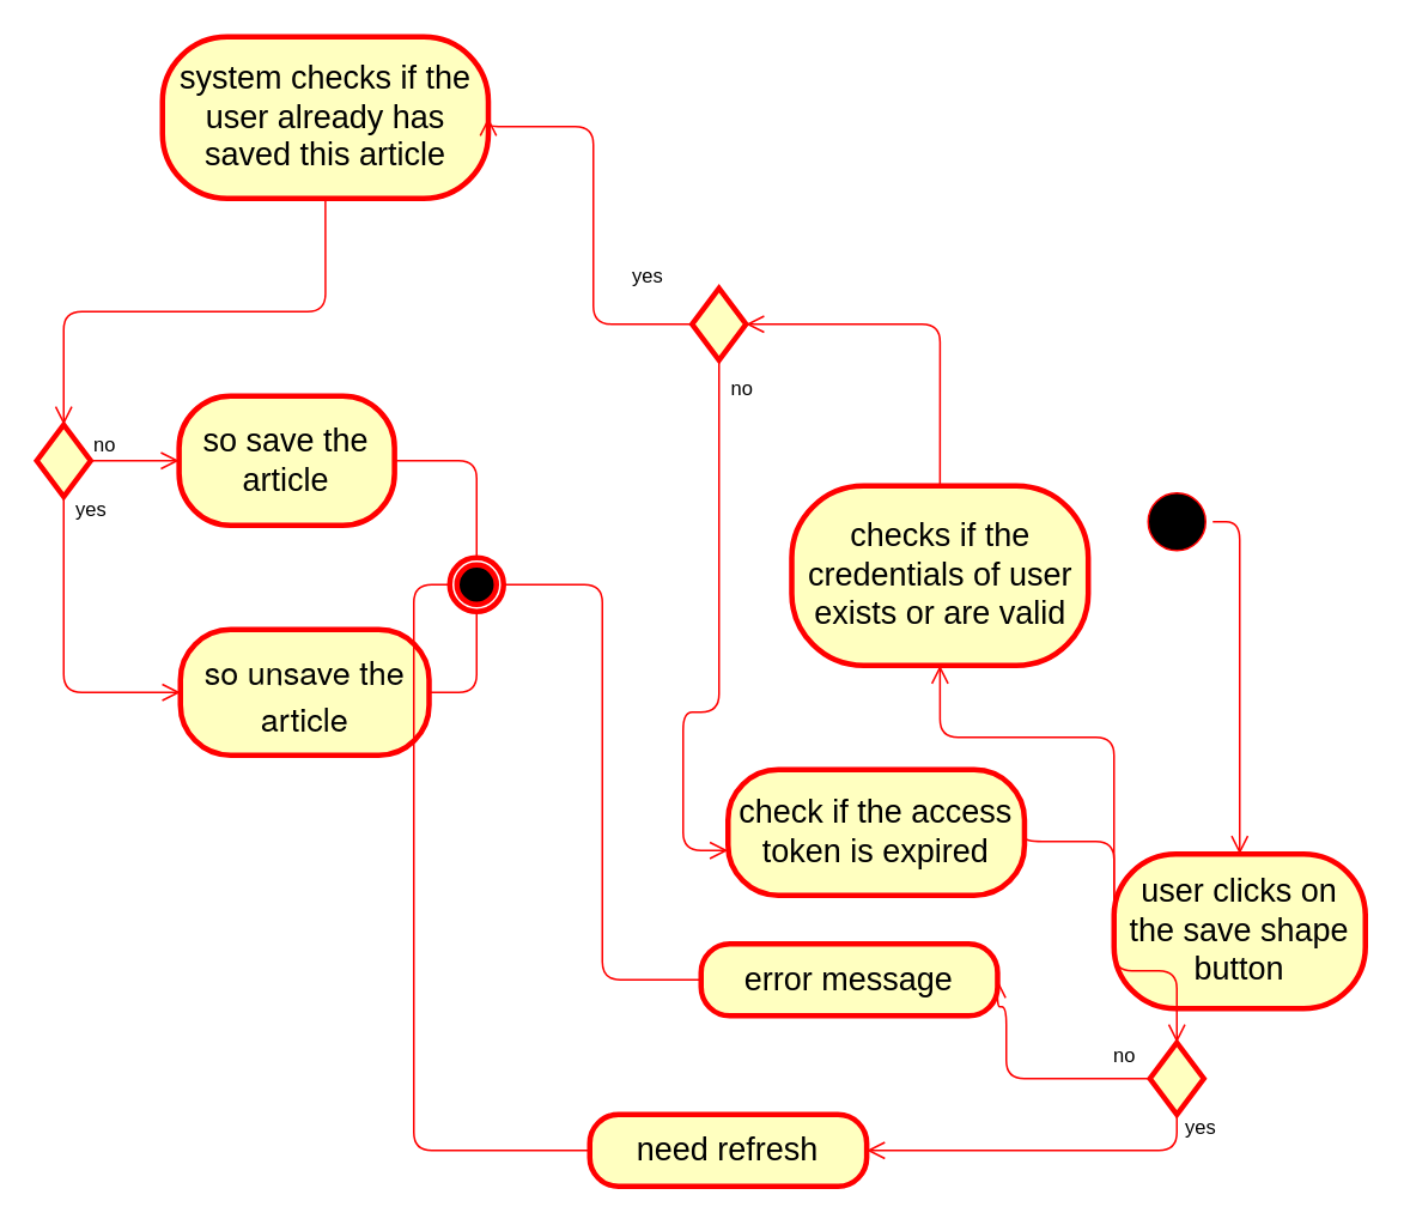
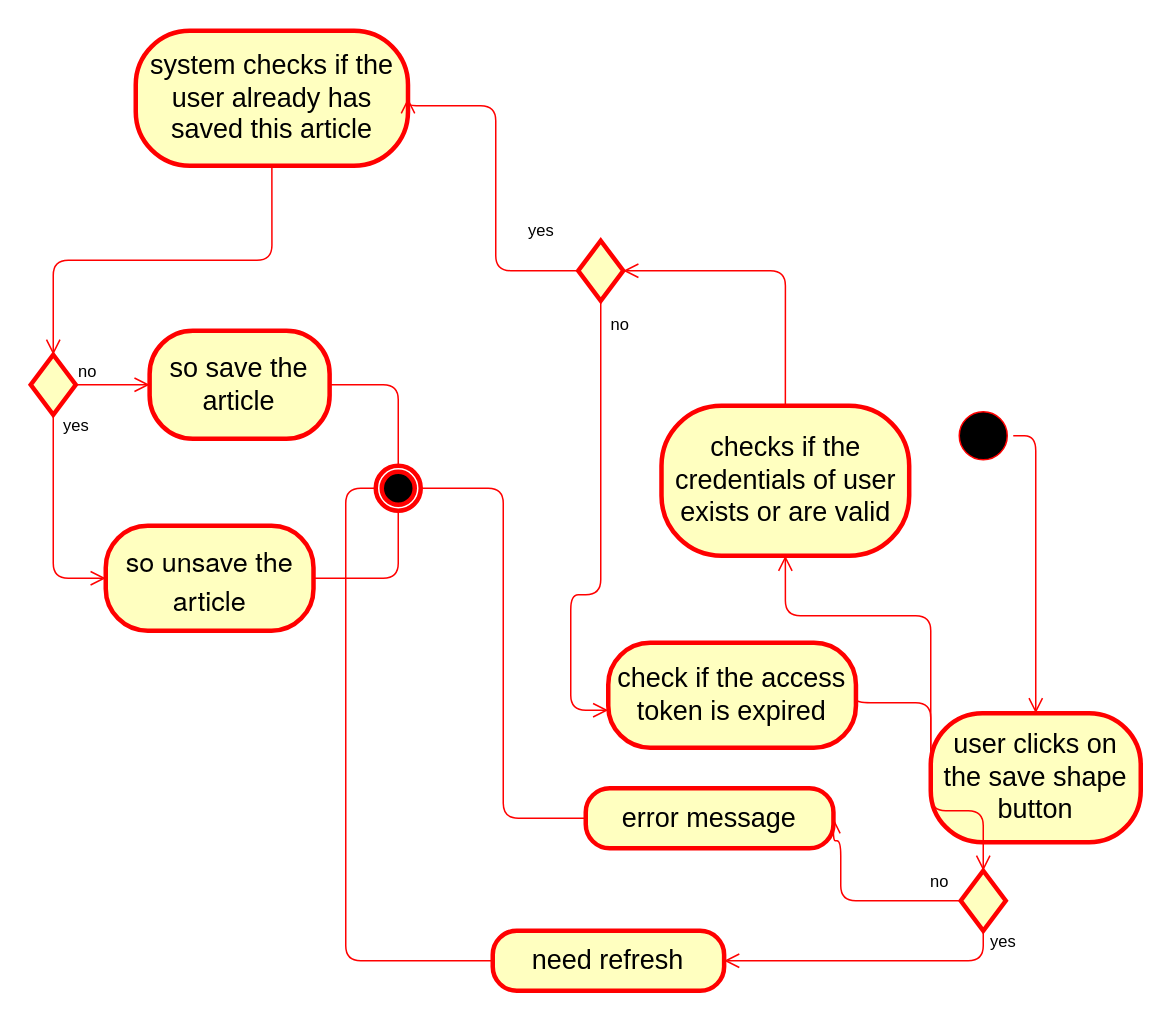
  <mxCell id="0" />
  <mxCell id="1" parent="0" />
  <mxCell id="2" value="system checks if the user already has saved this article" style="rounded=1;whiteSpace=wrap;html=1;arcSize=40;fontColor=#000000;fillColor=#ffffc0;strokeColor=#ff0000;strokeWidth=3;fontSize=18;" parent="1" vertex="1"><mxGeometry x="90" y="20" width="181.5" height="90" as="geometry" /></mxCell>
  <mxCell id="3" value="" style="edgeStyle=orthogonalEdgeStyle;html=1;verticalAlign=bottom;endArrow=open;endSize=8;strokeColor=#ff0000;fontSize=18;startArrow=none;exitX=0.5;exitY=1;exitDx=0;exitDy=0;entryX=0.5;entryY=0;entryDx=0;entryDy=0;" parent="1" source="2" target="8" edge="1"><mxGeometry relative="1" as="geometry"><mxPoint x="158.556" y="210" as="targetPoint" /><mxPoint x="290.5" y="148" as="sourcePoint" /></mxGeometry></mxCell>
  <mxCell id="4" value="so save the article" style="rounded=1;whiteSpace=wrap;html=1;arcSize=40;fontColor=#000000;fillColor=#ffffc0;strokeColor=#ff0000;strokeWidth=3;fontSize=18;" parent="1" vertex="1"><mxGeometry x="99.25" y="220" width="120" height="72" as="geometry" /></mxCell>
- <mxCell id="5" value="&lt;p style=&quot;margin: 0px; font-variant-numeric: normal; font-variant-east-asian: normal; font-variant-alternates: normal; font-size-adjust: none; font-kerning: auto; font-optical-sizing: auto; font-feature-settings: normal; font-variation-settings: normal; font-variant-position: normal; font-stretch: normal; line-height: normal; font-family: &amp;quot;Helvetica Neue&amp;quot;;&quot; class=&quot;p1&quot;&gt;so unsave the article&lt;/p&gt;" style="rounded=1;whiteSpace=wrap;html=1;arcSize=40;fontColor=#000000;fillColor=#ffffc0;strokeColor=#ff0000;strokeWidth=3;fontFamily=Helvetica;fontSize=18;align=center;" parent="1" vertex="1"><mxGeometry x="100" y="350" width="138.5" height="70" as="geometry" /></mxCell>
+ <mxCell id="5" value="&lt;p style=&quot;margin: 0px; font-variant-numeric: normal; font-variant-east-asian: normal; font-variant-alternates: normal; font-size-adjust: none; font-kerning: auto; font-optical-sizing: auto; font-feature-settings: normal; font-variation-settings: normal; font-variant-position: normal; font-stretch: normal; line-height: normal; font-family: &amp;quot;Helvetica Neue&amp;quot;;&quot; class=&quot;p1&quot;&gt;so unsave the article&lt;/p&gt;" style="rounded=1;whiteSpace=wrap;html=1;arcSize=40;fontColor=#000000;fillColor=#ffffc0;strokeColor=#ff0000;strokeWidth=3;fontFamily=Helvetica;fontSize=18;align=center;" parent="1" vertex="1"><mxGeometry x="70" y="350" width="138.5" height="70" as="geometry" /></mxCell>
  <mxCell id="6" value="" style="edgeStyle=orthogonalEdgeStyle;html=1;verticalAlign=bottom;endArrow=none;endSize=8;strokeColor=#ff0000;labelBackgroundColor=none;fontFamily=Helvetica;fontSize=18;fontColor=#FFFFFF;exitX=1;exitY=0.5;exitDx=0;exitDy=0;" parent="1" source="5" target="7" edge="1"><mxGeometry relative="1" as="geometry"><mxPoint x="408" y="400" as="targetPoint" /><mxPoint x="530" y="386" as="sourcePoint" /></mxGeometry></mxCell>
  <mxCell id="7" value="" style="ellipse;html=1;shape=endState;fillColor=#000000;strokeColor=#ff0000;strokeWidth=3;fontFamily=Helvetica;fontSize=8;fontColor=#FFFFFF;" parent="1" vertex="1"><mxGeometry x="250" y="310" width="30" height="30" as="geometry" /></mxCell>
  <mxCell id="8" value="" style="rhombus;whiteSpace=wrap;html=1;fillColor=#ffffc0;strokeColor=#ff0000;strokeWidth=3;fontSize=18;" parent="1" vertex="1"><mxGeometry x="20" y="236" width="30" height="40" as="geometry" /></mxCell>
  <mxCell id="9" value="no" style="edgeStyle=orthogonalEdgeStyle;html=1;align=left;verticalAlign=bottom;endArrow=open;endSize=8;strokeColor=#ff0000;exitX=1;exitY=0.5;exitDx=0;exitDy=0;entryX=0;entryY=0.5;entryDx=0;entryDy=0;labelBackgroundColor=none;" parent="1" source="8" target="4" edge="1"><mxGeometry x="-1" relative="1" as="geometry"><mxPoint x="151.5" y="255.62" as="targetPoint" /><mxPoint x="51.5" y="255.62" as="sourcePoint" /></mxGeometry></mxCell>
  <mxCell id="10" value="yes" style="edgeStyle=orthogonalEdgeStyle;html=1;align=left;verticalAlign=top;endArrow=open;endSize=8;strokeColor=#ff0000;exitX=0.5;exitY=1;exitDx=0;exitDy=0;entryX=0;entryY=0.5;entryDx=0;entryDy=0;labelBackgroundColor=none;" parent="1" source="8" target="5" edge="1"><mxGeometry x="-1" y="8" relative="1" as="geometry"><mxPoint x="34.62" y="352" as="targetPoint" /><mxPoint x="34.62" y="292" as="sourcePoint" /><mxPoint x="-3" y="-6" as="offset" /></mxGeometry></mxCell>
  <mxCell id="11" value="" style="edgeStyle=orthogonalEdgeStyle;html=1;verticalAlign=bottom;endArrow=none;endSize=8;strokeColor=#ff0000;labelBackgroundColor=none;fontFamily=Helvetica;fontSize=18;fontColor=#FFFFFF;exitX=1;exitY=0.5;exitDx=0;exitDy=0;entryX=0.5;entryY=0;entryDx=0;entryDy=0;" parent="1" source="4" target="7" edge="1"><mxGeometry relative="1" as="geometry"><mxPoint x="477.5" y="220" as="targetPoint" /><mxPoint x="422.5" y="284" as="sourcePoint" /></mxGeometry></mxCell>
  <mxCell id="12" value="" style="ellipse;html=1;shape=startState;fillColor=#000000;strokeColor=#ff0000;" vertex="1" parent="1"><mxGeometry x="635" y="270" width="40" height="40" as="geometry" /></mxCell>
  <mxCell id="13" value="" style="edgeStyle=orthogonalEdgeStyle;html=1;verticalAlign=bottom;endArrow=open;endSize=8;strokeColor=#ff0000;entryX=0.5;entryY=0;entryDx=0;entryDy=0;exitX=1;exitY=0.5;exitDx=0;exitDy=0;" edge="1" parent="1" source="12" target="14"><mxGeometry relative="1" as="geometry"><mxPoint x="400.5" y="282" as="targetPoint" /><mxPoint x="420.5" y="200" as="sourcePoint" /></mxGeometry></mxCell>
  <mxCell id="14" value="&lt;span style=&quot;font-size: 18px;&quot;&gt;user clicks on the save shape button&lt;/span&gt;" style="rounded=1;whiteSpace=wrap;html=1;arcSize=40;fontColor=#000000;fillColor=#ffffc0;strokeColor=#ff0000;strokeWidth=3;" vertex="1" parent="1"><mxGeometry x="620" y="475" width="140" height="86" as="geometry" /></mxCell>
  <mxCell id="15" value="" style="edgeStyle=orthogonalEdgeStyle;html=1;verticalAlign=bottom;endArrow=open;endSize=8;strokeColor=#ff0000;entryX=0.5;entryY=1;entryDx=0;entryDy=0;exitX=0;exitY=0.5;exitDx=0;exitDy=0;" edge="1" parent="1" source="14" target="16"><mxGeometry relative="1" as="geometry"><mxPoint x="239.5" y="312" as="targetPoint" /><Array as="points"><mxPoint x="620" y="410" /><mxPoint x="523" y="410" /></Array></mxGeometry></mxCell>
  <mxCell id="16" value="checks if the credentials of user exists or are valid" style="rounded=1;whiteSpace=wrap;html=1;arcSize=40;fontColor=#000000;fillColor=#ffffc0;strokeColor=#ff0000;strokeWidth=3;fontSize=18;" vertex="1" parent="1"><mxGeometry x="440.5" y="270" width="165.13" height="100" as="geometry" /></mxCell>
  <mxCell id="17" value="" style="rhombus;whiteSpace=wrap;html=1;fillColor=#ffffc0;strokeColor=#ff0000;strokeWidth=3;fontSize=18;" vertex="1" parent="1"><mxGeometry x="385" y="160" width="30" height="40" as="geometry" /></mxCell>
  <mxCell id="18" value="no" style="edgeStyle=orthogonalEdgeStyle;html=1;align=left;verticalAlign=bottom;endArrow=open;endSize=8;strokeColor=#ff0000;exitX=0.5;exitY=1;exitDx=0;exitDy=0;labelBackgroundColor=none;entryX=0;entryY=0.5;entryDx=0;entryDy=0;" edge="1" parent="1" source="17"><mxGeometry x="-0.84" y="5" relative="1" as="geometry"><mxPoint x="405" y="473" as="targetPoint" /><mxPoint x="400" y="210" as="sourcePoint" /><Array as="points"><mxPoint x="400" y="396" /><mxPoint x="380" y="396" /><mxPoint x="380" y="473" /></Array><mxPoint as="offset" /></mxGeometry></mxCell>
  <mxCell id="19" value="" style="edgeStyle=orthogonalEdgeStyle;html=1;verticalAlign=bottom;endArrow=open;endSize=8;strokeColor=#ff0000;entryX=1;entryY=0.5;entryDx=0;entryDy=0;exitX=0.5;exitY=0;exitDx=0;exitDy=0;" edge="1" parent="1" source="16" target="17"><mxGeometry relative="1" as="geometry"><mxPoint x="342.51" y="300.95" as="targetPoint" /><Array as="points"><mxPoint x="523" y="180" /></Array><mxPoint x="500" y="288" as="sourcePoint" /></mxGeometry></mxCell>
  <mxCell id="20" value="check if the access token is expired" style="rounded=1;whiteSpace=wrap;html=1;arcSize=40;fontColor=#000000;fillColor=#ffffc0;strokeColor=#ff0000;strokeWidth=3;fontSize=18;" vertex="1" parent="1"><mxGeometry x="405" y="428" width="165.13" height="70" as="geometry" /></mxCell>
  <mxCell id="21" value="" style="rhombus;whiteSpace=wrap;html=1;fillColor=#ffffc0;strokeColor=#ff0000;strokeWidth=3;fontSize=18;" vertex="1" parent="1"><mxGeometry x="640" y="580" width="30" height="40" as="geometry" /></mxCell>
  <mxCell id="22" value="yes" style="edgeStyle=orthogonalEdgeStyle;html=1;align=left;verticalAlign=bottom;endArrow=open;endSize=8;strokeColor=#ff0000;exitX=0.5;exitY=1;exitDx=0;exitDy=0;labelBackgroundColor=none;entryX=1;entryY=0.5;entryDx=0;entryDy=0;" edge="1" parent="1" source="21" target="26"><mxGeometry x="-0.83" y="3" relative="1" as="geometry"><mxPoint x="727.13" y="737.93" as="targetPoint" /><mxPoint x="913.88" y="827.55" as="sourcePoint" /><Array as="points"><mxPoint x="655" y="640" /></Array><mxPoint as="offset" /></mxGeometry></mxCell>
  <mxCell id="23" value="no" style="edgeStyle=orthogonalEdgeStyle;html=1;align=left;verticalAlign=top;endArrow=open;endSize=8;strokeColor=#ff0000;exitX=0;exitY=0.5;exitDx=0;exitDy=0;labelBackgroundColor=none;entryX=1;entryY=0.5;entryDx=0;entryDy=0;" edge="1" parent="1" source="21" target="25"><mxGeometry x="-0.689" y="-26" relative="1" as="geometry"><mxPoint x="460" y="618" as="targetPoint" /><mxPoint x="897" y="863.93" as="sourcePoint" /><mxPoint as="offset" /><Array as="points"><mxPoint x="560" y="600" /><mxPoint x="560" y="560" /></Array></mxGeometry></mxCell>
  <mxCell id="24" value="" style="edgeStyle=orthogonalEdgeStyle;html=1;verticalAlign=bottom;endArrow=open;endSize=8;strokeColor=#ff0000;entryX=0.5;entryY=0;entryDx=0;entryDy=0;exitX=1;exitY=0.5;exitDx=0;exitDy=0;" edge="1" parent="1" source="20" target="21"><mxGeometry relative="1" as="geometry"><mxPoint x="664.64" y="570.88" as="targetPoint" /><Array as="points"><mxPoint x="570" y="468" /><mxPoint x="620" y="468" /><mxPoint x="620" y="540" /><mxPoint x="655" y="540" /></Array><mxPoint x="644.13" y="586.93" as="sourcePoint" /></mxGeometry></mxCell>
  <mxCell id="25" value="error message" style="rounded=1;whiteSpace=wrap;html=1;arcSize=40;fontColor=#000000;fillColor=#ffffc0;strokeColor=#ff0000;strokeWidth=3;fontSize=18;" vertex="1" parent="1"><mxGeometry x="390" y="525" width="165.13" height="40" as="geometry" /></mxCell>
  <mxCell id="26" value="need refresh" style="rounded=1;whiteSpace=wrap;html=1;arcSize=40;fontColor=#000000;fillColor=#ffffc0;strokeColor=#ff0000;strokeWidth=3;fontSize=18;" vertex="1" parent="1"><mxGeometry x="328" y="620" width="154.25" height="40" as="geometry" /></mxCell>
  <mxCell id="27" value="yes" style="edgeStyle=orthogonalEdgeStyle;html=1;align=left;verticalAlign=top;endArrow=open;endSize=8;strokeColor=#ff0000;exitX=0;exitY=0.5;exitDx=0;exitDy=0;entryX=1;entryY=0.5;entryDx=0;entryDy=0;labelBackgroundColor=none;" edge="1" parent="1" source="17" target="2"><mxGeometry x="-0.169" y="-20" relative="1" as="geometry"><mxPoint x="460" y="170" as="targetPoint" /><mxPoint x="515.62" y="180" as="sourcePoint" /><mxPoint as="offset" /><Array as="points"><mxPoint x="330" y="180" /><mxPoint x="330" y="70" /><mxPoint x="272" y="70" /></Array></mxGeometry></mxCell>
  <mxCell id="28" value="" style="edgeStyle=orthogonalEdgeStyle;html=1;verticalAlign=bottom;endArrow=none;endSize=8;strokeColor=#ff0000;labelBackgroundColor=none;fontFamily=Helvetica;fontSize=18;fontColor=#FFFFFF;exitX=0;exitY=0.5;exitDx=0;exitDy=0;entryX=1;entryY=0.5;entryDx=0;entryDy=0;" edge="1" parent="1" source="25" target="7"><mxGeometry relative="1" as="geometry"><mxPoint x="320" y="365" as="targetPoint" /><mxPoint x="259.93" y="545" as="sourcePoint" /></mxGeometry></mxCell>
  <mxCell id="29" value="" style="edgeStyle=orthogonalEdgeStyle;html=1;verticalAlign=bottom;endArrow=none;endSize=8;strokeColor=#ff0000;labelBackgroundColor=none;fontFamily=Helvetica;fontSize=18;fontColor=#FFFFFF;exitX=0;exitY=0.5;exitDx=0;exitDy=0;entryX=0;entryY=0.5;entryDx=0;entryDy=0;" edge="1" parent="1" source="26" target="7"><mxGeometry relative="1" as="geometry"><mxPoint x="240" y="345" as="targetPoint" /><mxPoint x="320" y="580" as="sourcePoint" /><Array as="points"><mxPoint x="230" y="640" /><mxPoint x="230" y="325" /></Array></mxGeometry></mxCell>
